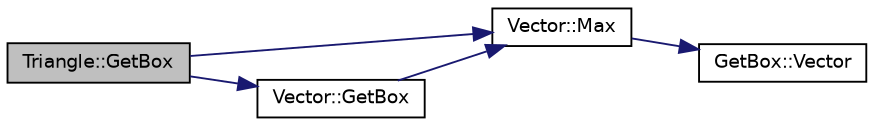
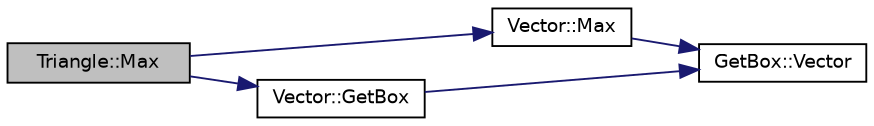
  digraph {
    rankdir=LR
    node [color=black fillcolor=white fontname=Helvetica fontsize=10 shape=record style=filled]
    edge [color=midnightblue fontname=Helvetica fontsize=10 labelfontname=Helvetica labelfontsize=10 style=solid]
-   n1 [fillcolor=grey75 fontcolor=black height=0.2 label="Triangle::GetBox" width=0.4]
+   n1 [fillcolor=grey75 fontcolor=black height=0.2 label="Triangle::Max" width=0.4]
    n2 [height=0.2 label="Vector::Max" width=0.4]
    n3 [height=0.2 label="Vector::GetBox" width=0.4]
    n4 [height=0.2 label="GetBox::Vector" width=0.4]
    n1 -> n2
    n1 -> n3
    n2 -> n4
-   n3 -> n2
+   n3 -> n4
  }
